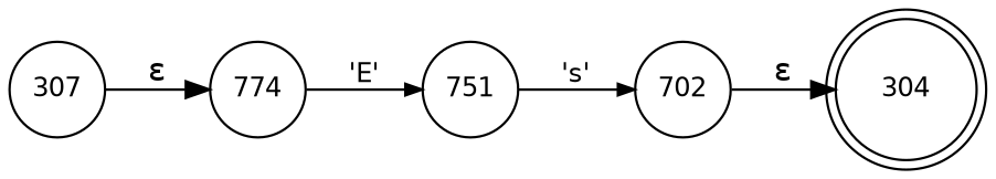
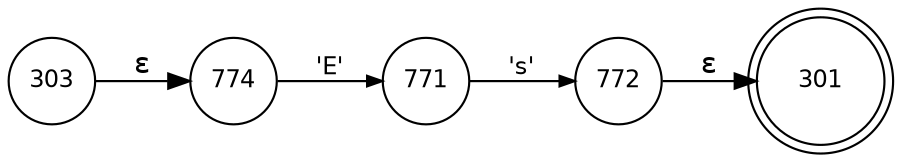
  digraph {
    fontname="DejaVu Sans"
    rankdir=LR
    node [fixedsize=true fontname="DejaVu Sans" fontsize=11 shape=circle peripheries=1]
    edge [fontname="DejaVu Sans"]
-   n1 [label=304 shape=doublecircle width=.6 peripheries=""]
+   n1 [label=301 shape=doublecircle width=.6 peripheries=""]
    n2 [label=774 width=.55]
-   n3 [label=751 width=.55]
-   n4 [label=702 width=.55]
-   n5 [label=307 width=.55]
+   n3 [label=771 width=.55]
+   n4 [label=772 width=.55]
+   n5 [label=303 width=.55]
    n2 -> n3 [arrowhead=normal arrowsize=.7 fontsize=11 label="'E'"]
    n3 -> n4 [arrowhead=normal arrowsize=.7 fontsize=11 label="'s'"]
    n4 -> n1 [label="&epsilon;"]
    n5 -> n2 [label="&epsilon;"]
  }
